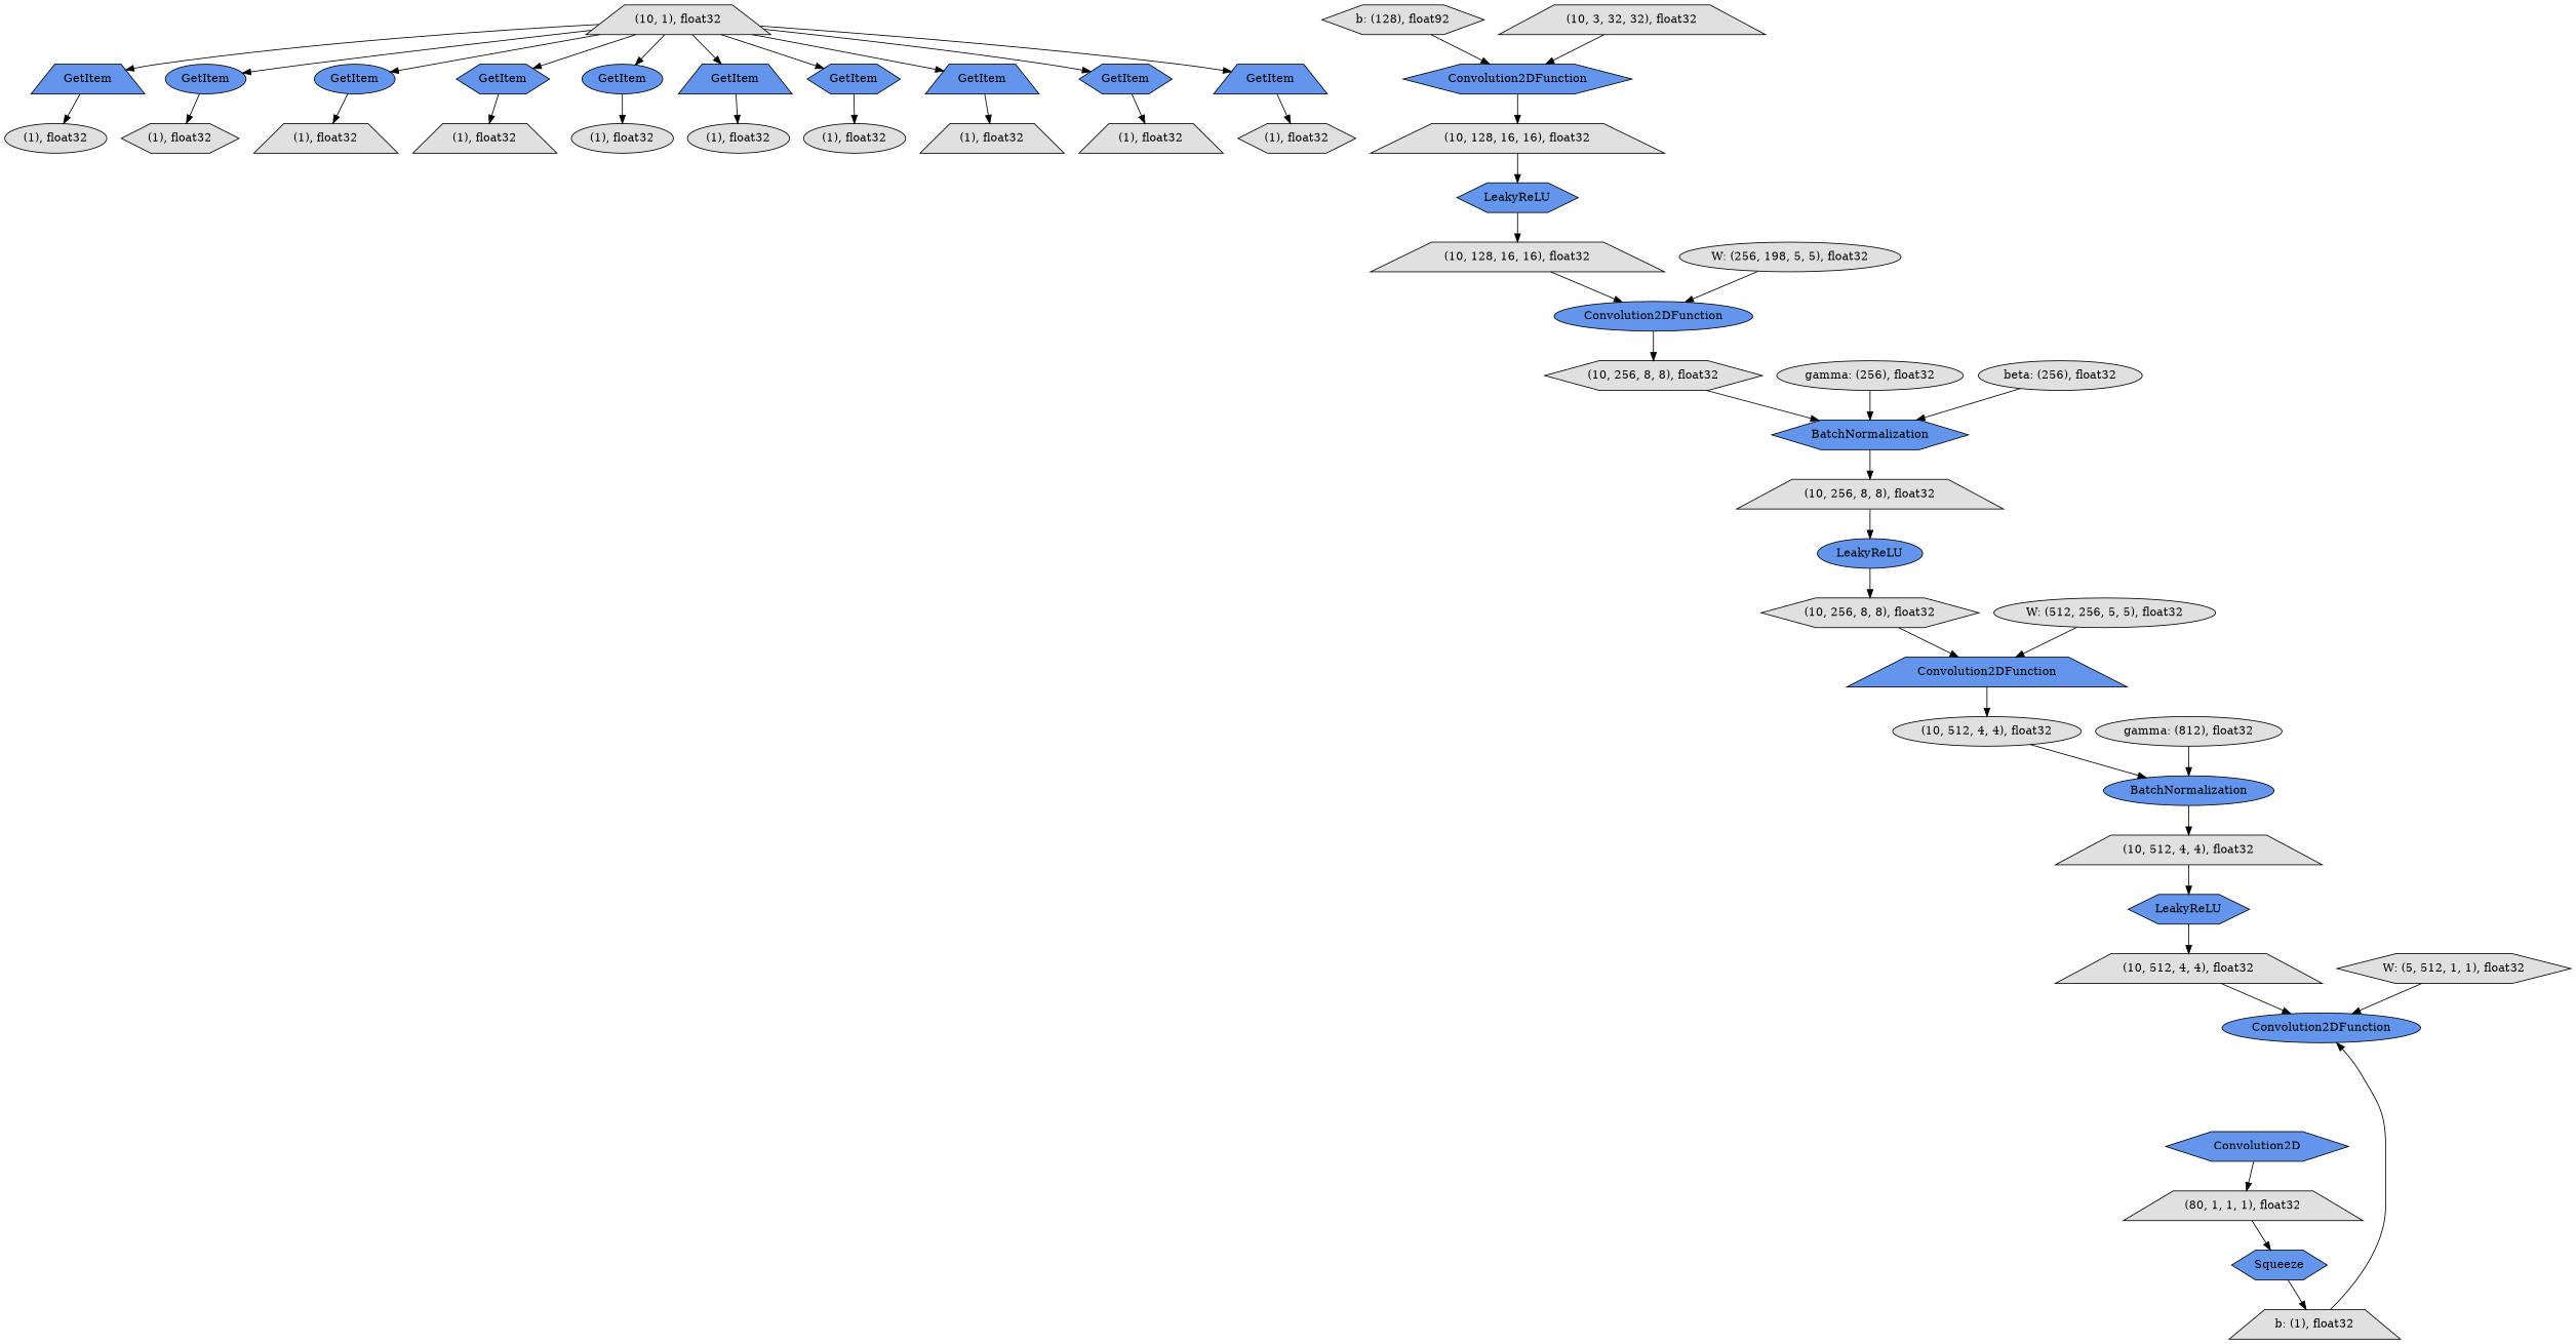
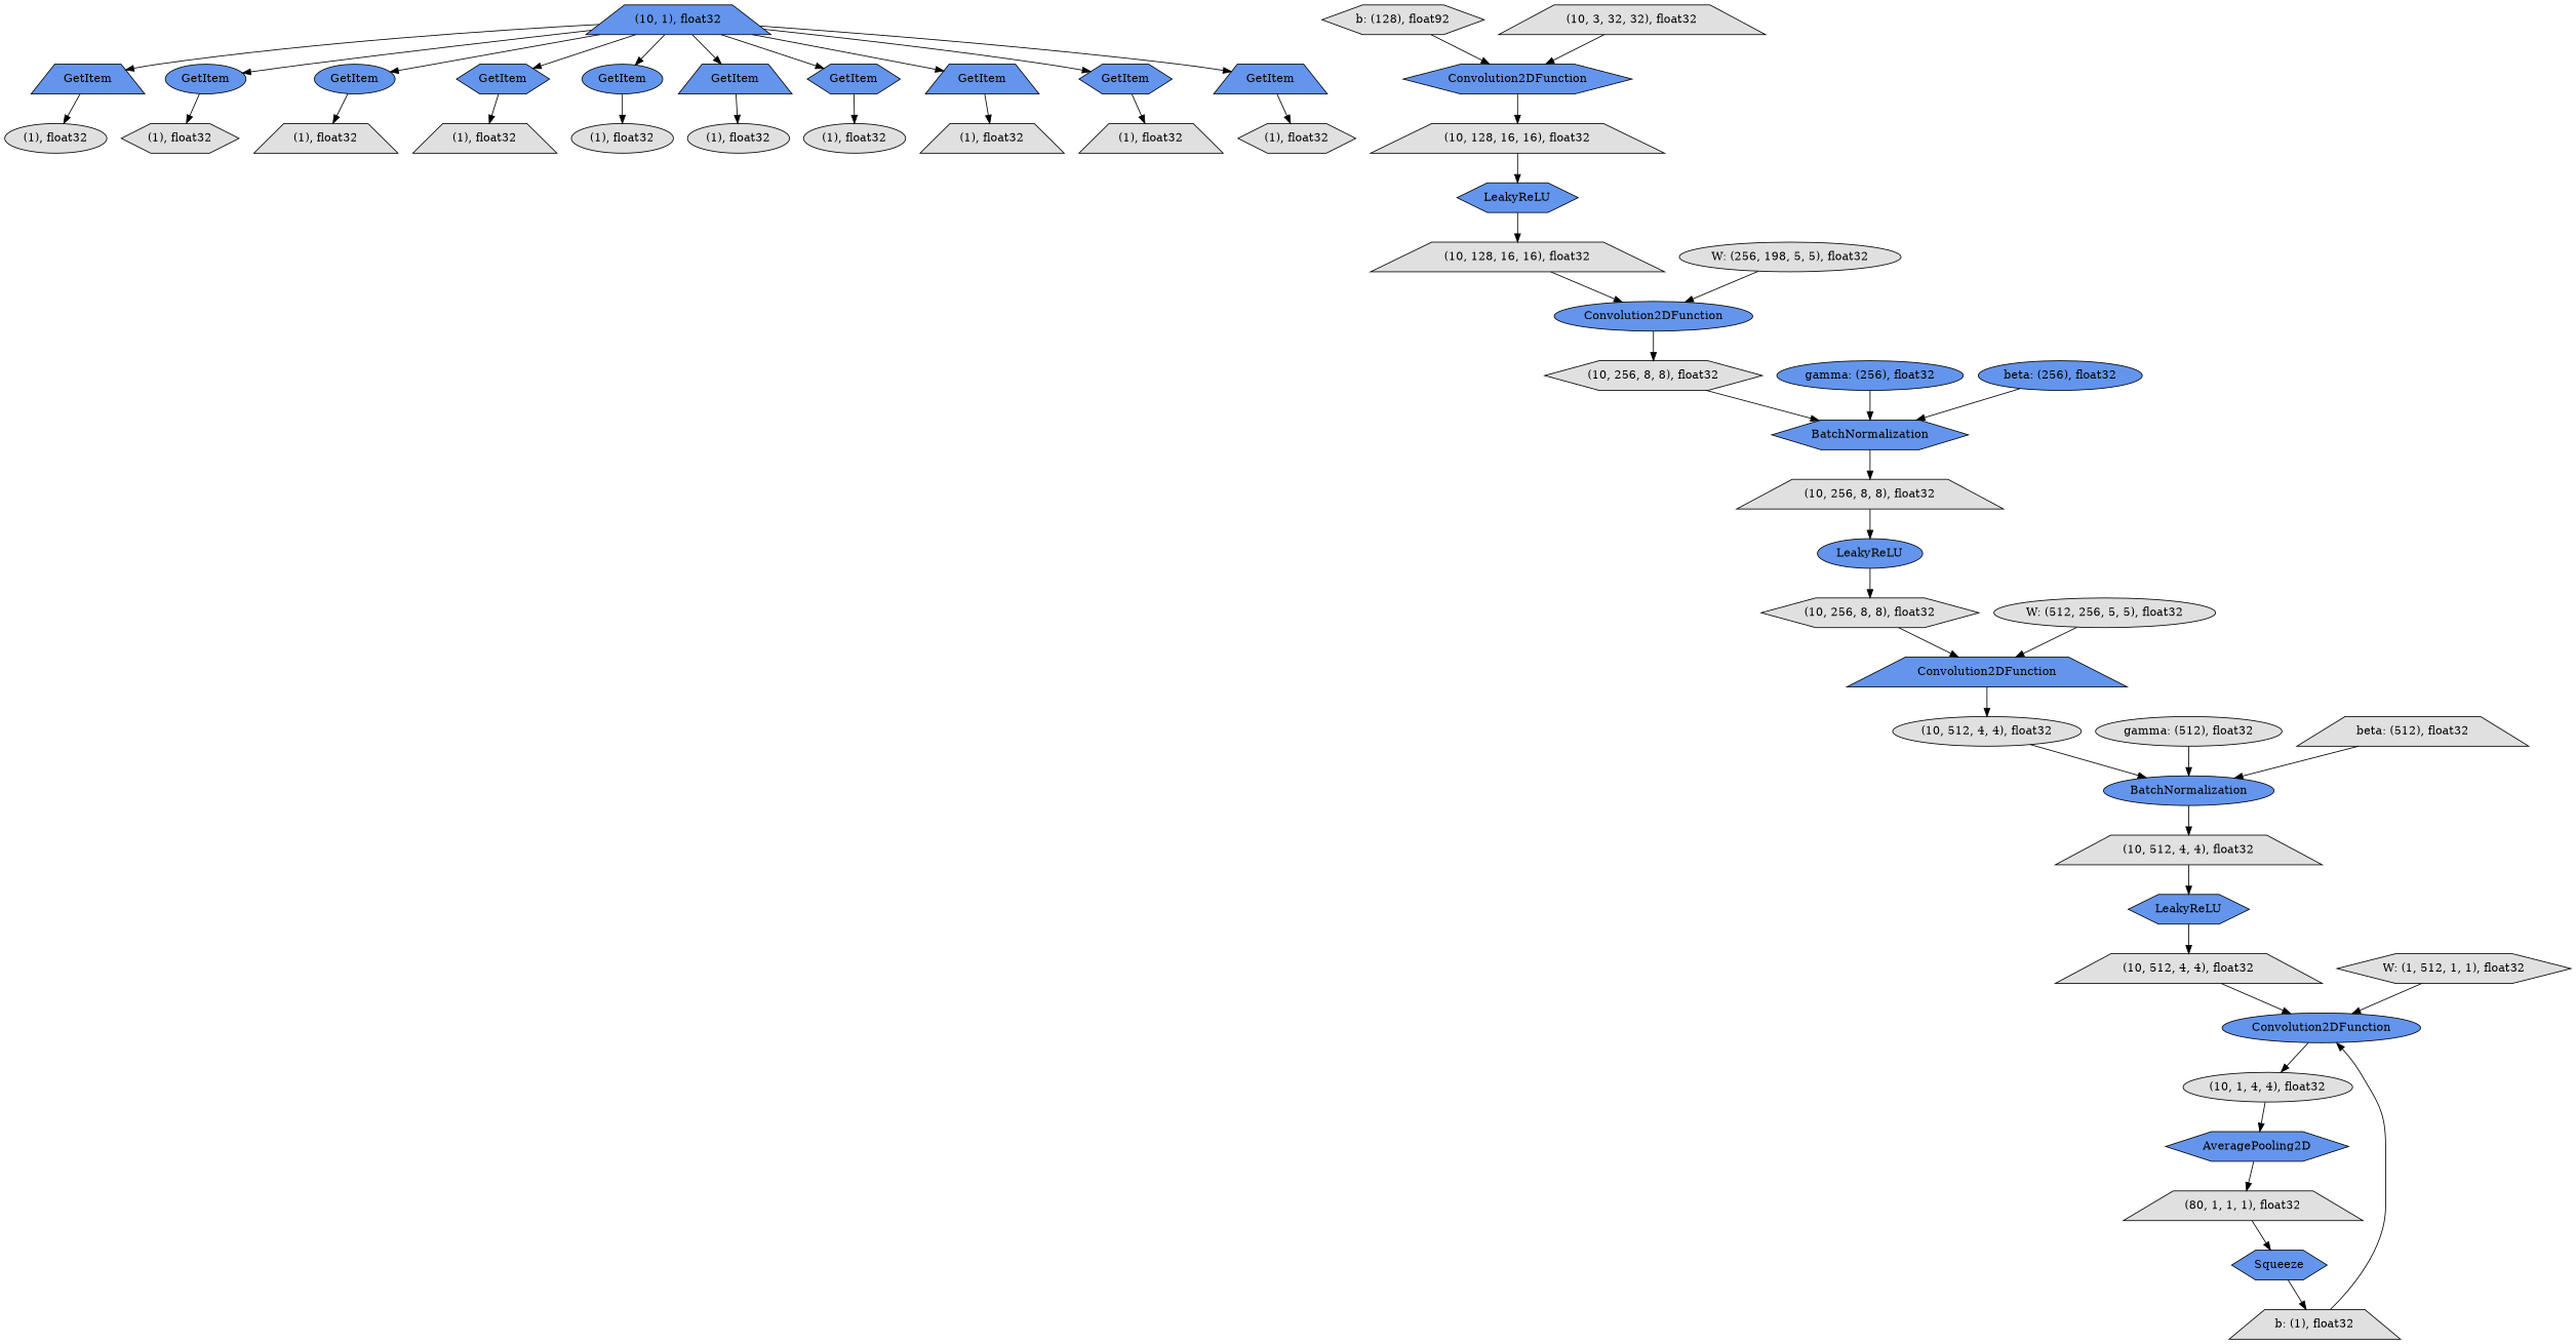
  digraph {
    rankdir=TB
    node [fillcolor="#E0E0E0" shape=trapezium style=filled]
    n1 [label="(1), float32"]
    n2 [label="b: (128), float92" shape=hexagon]
    n3 [fillcolor="#6495ED" label=Convolution2DFunction shape=hexagon]
    n4 [label="(10, 128, 16, 16), float32"]
    n5 [label="(1), float32" shape=ellipse]
-   n6 [label="W: (5, 512, 1, 1), float32" shape=hexagon]
+   n6 [label="W: (1, 512, 1, 1), float32" shape=hexagon]
    n7 [fillcolor="#6495ED" label=Convolution2DFunction shape=ellipse]
+   n8 [label="(10, 1, 4, 4), float32" shape=ellipse]
    n9 [fillcolor="#6495ED" label=Convolution2DFunction]
    n10 [label="(10, 512, 4, 4), float32" shape=ellipse]
    n11 [fillcolor="#6495ED" label=BatchNormalization shape=ellipse]
    n12 [label="(10, 3, 32, 32), float32"]
    n13 [label="(10, 512, 4, 4), float32"]
    n14 [fillcolor="#6495ED" label=LeakyReLU shape=hexagon]
    n15 [label="(10, 512, 4, 4), float32"]
-   n16 [label="gamma: (256), float32" shape=ellipse]
+   n16 [fillcolor="#6495ED" label="gamma: (256), float32" shape=ellipse]
    n17 [fillcolor="#6495ED" label=BatchNormalization shape=hexagon]
    n18 [label="(10, 256, 8, 8), float32"]
    n19 [fillcolor="#6495ED" label=GetItem]
    n20 [label="(1), float32" shape=ellipse]
-   n21 [label="gamma: (812), float32" shape=ellipse]
+   n21 [label="gamma: (512), float32" shape=ellipse]
    n22 [fillcolor="#6495ED" label=GetItem shape=ellipse]
    n23 [label="(1), float32" shape=hexagon]
    n24 [label="W: (256, 198, 5, 5), float32" shape=ellipse]
    n25 [fillcolor="#6495ED" label=Convolution2DFunction shape=ellipse]
    n26 [label="(10, 256, 8, 8), float32" shape=hexagon]
    n27 [label="b: (1), float32"]
    n28 [label="(1), float32"]
    n29 [label="(1), float32" shape=hexagon]
+   n30 [label="beta: (512), float32"]
    n31 [fillcolor="#6495ED" label=GetItem shape=ellipse]
    n32 [label="(1), float32"]
-   n33 [fillcolor="#6495ED" label=Convolution2D shape=hexagon]
+   n33 [fillcolor="#6495ED" label=AveragePooling2D shape=hexagon]
    n34 [label="(80, 1, 1, 1), float32"]
    n35 [fillcolor="#6495ED" label=Squeeze shape=hexagon]
    n36 [fillcolor="#6495ED" label=LeakyReLU shape=hexagon]
    n37 [fillcolor="#6495ED" label=GetItem shape=hexagon]
    n38 [label="(1), float32"]
    n39 [label="(10, 128, 16, 16), float32"]
    n40 [fillcolor="#6495ED" label=GetItem shape=ellipse]
    n41 [label="(1), float32" shape=ellipse]
-   n42 [label="(10, 1), float32"]
+   n42 [fillcolor="#6495ED" label="(10, 1), float32"]
    n43 [fillcolor="#6495ED" label=GetItem]
    n44 [fillcolor="#6495ED" label=GetItem shape=hexagon]
    n45 [fillcolor="#6495ED" label=GetItem]
    n46 [fillcolor="#6495ED" label=GetItem shape=hexagon]
    n47 [fillcolor="#6495ED" label=GetItem]
    n48 [label="(1), float32" shape=ellipse]
    n49 [fillcolor="#6495ED" label=LeakyReLU shape=ellipse]
    n50 [label="(10, 256, 8, 8), float32" shape=hexagon]
    n51 [label="W: (512, 256, 5, 5), float32" shape=ellipse]
-   n52 [label="beta: (256), float32" shape=ellipse]
+   n52 [fillcolor="#6495ED" label="beta: (256), float32" shape=ellipse]
    n2 -> n3
    n3 -> n4
    n4 -> n36
    n6 -> n7
+   n7 -> n8
+   n8 -> n33
    n9 -> n10
    n10 -> n11
    n11 -> n13
    n12 -> n3
    n13 -> n14
    n14 -> n15
    n15 -> n7
    n16 -> n17
    n17 -> n18
    n18 -> n49
    n19 -> n20
    n21 -> n11
    n22 -> n23
    n24 -> n25
    n25 -> n26
    n26 -> n17
    n27 -> n7
+   n30 -> n11
    n31 -> n32
    n33 -> n34
    n34 -> n35
    n35 -> n27
    n36 -> n39
    n37 -> n38
    n39 -> n25
    n40 -> n41
    n42 -> n19
    n42 -> n22
    n42 -> n31
    n42 -> n37
    n42 -> n40
    n42 -> n43
    n42 -> n44
    n42 -> n45
    n42 -> n46
    n42 -> n47
    n43 -> n48
    n44 -> n5
    n45 -> n1
    n46 -> n28
    n47 -> n29
    n49 -> n50
    n50 -> n9
    n51 -> n9
    n52 -> n17
  }
